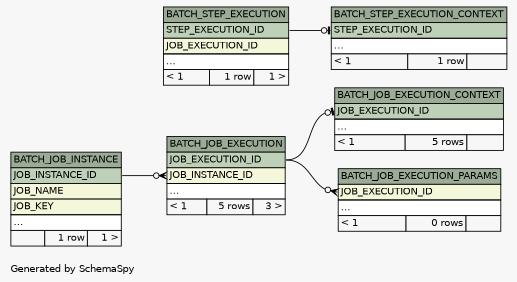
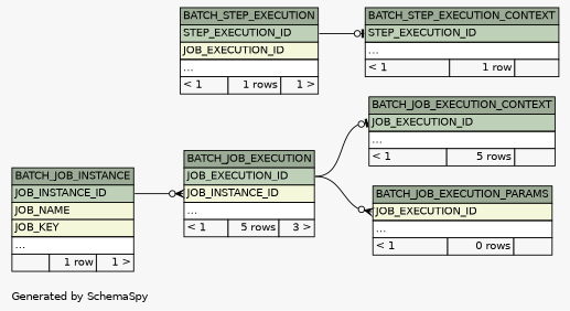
  digraph {
    bgcolor="#f7f7f7"
    fontname=Helvetica
    fontsize=11
    label="\nGenerated by SchemaSpy"
    labeljust=l
    nodesep=0.18
    rankdir=RL
    ranksep=0.46
    node [fontname=Helvetica fontsize=11 shape=plaintext]
    edge [arrowhead=none arrowsize=0.8 arrowtail=crowodot dir=back headport="JOB_EXECUTION_ID:e" tailport="JOB_EXECUTION_ID:w"]
    n1 [label=<     <TABLE BORDER="0" CELLBORDER="1" CELLSPACING="0" BGCOLOR="#ffffff">       <TR><TD COLSPAN="3" BGCOLOR="#9bab96" ALIGN="CENTER">BATCH_JOB_EXECUTION</TD></TR>       <TR><TD PORT="JOB_EXECUTION_ID" COLSPAN="3" BGCOLOR="#bed1b8" ALIGN="LEFT">JOB_EXECUTION_ID</TD></TR>       <TR><TD PORT="JOB_INSTANCE_ID" COLSPAN="3" BGCOLOR="#f4f7da" ALIGN="LEFT">JOB_INSTANCE_ID</TD></TR>       <TR><TD PORT="elipses" COLSPAN="3" ALIGN="LEFT">...</TD></TR>       <TR><TD ALIGN="LEFT" BGCOLOR="#f7f7f7">&lt; 1</TD><TD ALIGN="RIGHT" BGCOLOR="#f7f7f7">5 rows</TD><TD ALIGN="RIGHT" BGCOLOR="#f7f7f7">3 &gt;</TD></TR>     </TABLE>>]
    n2 [label=<     <TABLE BORDER="0" CELLBORDER="1" CELLSPACING="0" BGCOLOR="#ffffff">       <TR><TD COLSPAN="3" BGCOLOR="#9bab96" ALIGN="CENTER">BATCH_JOB_INSTANCE</TD></TR>       <TR><TD PORT="JOB_INSTANCE_ID" COLSPAN="3" BGCOLOR="#bed1b8" ALIGN="LEFT">JOB_INSTANCE_ID</TD></TR>       <TR><TD PORT="JOB_NAME" COLSPAN="3" BGCOLOR="#f4f7da" ALIGN="LEFT">JOB_NAME</TD></TR>       <TR><TD PORT="JOB_KEY" COLSPAN="3" BGCOLOR="#f4f7da" ALIGN="LEFT">JOB_KEY</TD></TR>       <TR><TD PORT="elipses" COLSPAN="3" ALIGN="LEFT">...</TD></TR>       <TR><TD ALIGN="LEFT" BGCOLOR="#f7f7f7">  </TD><TD ALIGN="RIGHT" BGCOLOR="#f7f7f7">1 row</TD><TD ALIGN="RIGHT" BGCOLOR="#f7f7f7">1 &gt;</TD></TR>     </TABLE>>]
    n3 [label=<     <TABLE BORDER="0" CELLBORDER="1" CELLSPACING="0" BGCOLOR="#ffffff">       <TR><TD COLSPAN="3" BGCOLOR="#9bab96" ALIGN="CENTER">BATCH_JOB_EXECUTION_CONTEXT</TD></TR>       <TR><TD PORT="JOB_EXECUTION_ID" COLSPAN="3" BGCOLOR="#bed1b8" ALIGN="LEFT">JOB_EXECUTION_ID</TD></TR>       <TR><TD PORT="elipses" COLSPAN="3" ALIGN="LEFT">...</TD></TR>       <TR><TD ALIGN="LEFT" BGCOLOR="#f7f7f7">&lt; 1</TD><TD ALIGN="RIGHT" BGCOLOR="#f7f7f7">5 rows</TD><TD ALIGN="RIGHT" BGCOLOR="#f7f7f7">  </TD></TR>     </TABLE>>]
    n4 [label=<     <TABLE BORDER="0" CELLBORDER="1" CELLSPACING="0" BGCOLOR="#ffffff">       <TR><TD COLSPAN="3" BGCOLOR="#9bab96" ALIGN="CENTER">BATCH_JOB_EXECUTION_PARAMS</TD></TR>       <TR><TD PORT="JOB_EXECUTION_ID" COLSPAN="3" BGCOLOR="#f4f7da" ALIGN="LEFT">JOB_EXECUTION_ID</TD></TR>       <TR><TD PORT="elipses" COLSPAN="3" ALIGN="LEFT">...</TD></TR>       <TR><TD ALIGN="LEFT" BGCOLOR="#f7f7f7">&lt; 1</TD><TD ALIGN="RIGHT" BGCOLOR="#f7f7f7">0 rows</TD><TD ALIGN="RIGHT" BGCOLOR="#f7f7f7">  </TD></TR>     </TABLE>>]
-   n5 [label=<     <TABLE BORDER="0" CELLBORDER="1" CELLSPACING="0" BGCOLOR="#ffffff">       <TR><TD COLSPAN="3" BGCOLOR="#9bab96" ALIGN="CENTER">BATCH_STEP_EXECUTION</TD></TR>       <TR><TD PORT="STEP_EXECUTION_ID" COLSPAN="3" BGCOLOR="#bed1b8" ALIGN="LEFT">STEP_EXECUTION_ID</TD></TR>       <TR><TD PORT="JOB_EXECUTION_ID" COLSPAN="3" BGCOLOR="#f4f7da" ALIGN="LEFT">JOB_EXECUTION_ID</TD></TR>       <TR><TD PORT="elipses" COLSPAN="3" ALIGN="LEFT">...</TD></TR>       <TR><TD ALIGN="LEFT" BGCOLOR="#f7f7f7">&lt; 1</TD><TD ALIGN="RIGHT" BGCOLOR="#f7f7f7">1 row</TD><TD ALIGN="RIGHT" BGCOLOR="#f7f7f7">1 &gt;</TD></TR>     </TABLE>>]
+   n5 [label=<     <TABLE BORDER="0" CELLBORDER="1" CELLSPACING="0" BGCOLOR="#ffffff">       <TR><TD COLSPAN="3" BGCOLOR="#9bab96" ALIGN="CENTER">BATCH_STEP_EXECUTION</TD></TR>       <TR><TD PORT="STEP_EXECUTION_ID" COLSPAN="3" BGCOLOR="#bed1b8" ALIGN="LEFT">STEP_EXECUTION_ID</TD></TR>       <TR><TD PORT="JOB_EXECUTION_ID" COLSPAN="3" BGCOLOR="#f4f7da" ALIGN="LEFT">JOB_EXECUTION_ID</TD></TR>       <TR><TD PORT="elipses" COLSPAN="3" ALIGN="LEFT">...</TD></TR>       <TR><TD ALIGN="LEFT" BGCOLOR="#f7f7f7">&lt; 1</TD><TD ALIGN="RIGHT" BGCOLOR="#f7f7f7">1 rows</TD><TD ALIGN="RIGHT" BGCOLOR="#f7f7f7">1 &gt;</TD></TR>     </TABLE>>]
    n6 [label=<     <TABLE BORDER="0" CELLBORDER="1" CELLSPACING="0" BGCOLOR="#ffffff">       <TR><TD COLSPAN="3" BGCOLOR="#9bab96" ALIGN="CENTER">BATCH_STEP_EXECUTION_CONTEXT</TD></TR>       <TR><TD PORT="STEP_EXECUTION_ID" COLSPAN="3" BGCOLOR="#bed1b8" ALIGN="LEFT">STEP_EXECUTION_ID</TD></TR>       <TR><TD PORT="elipses" COLSPAN="3" ALIGN="LEFT">...</TD></TR>       <TR><TD ALIGN="LEFT" BGCOLOR="#f7f7f7">&lt; 1</TD><TD ALIGN="RIGHT" BGCOLOR="#f7f7f7">1 row</TD><TD ALIGN="RIGHT" BGCOLOR="#f7f7f7">  </TD></TR>     </TABLE>>]
    n1 -> n2 [headport="JOB_INSTANCE_ID:e" tailport="JOB_INSTANCE_ID:w"]
    n3 -> n1 [arrowtail=teeodot]
    n4 -> n1
    n6 -> n5 [arrowtail=teeodot headport="STEP_EXECUTION_ID:e" tailport="STEP_EXECUTION_ID:w"]
  }
